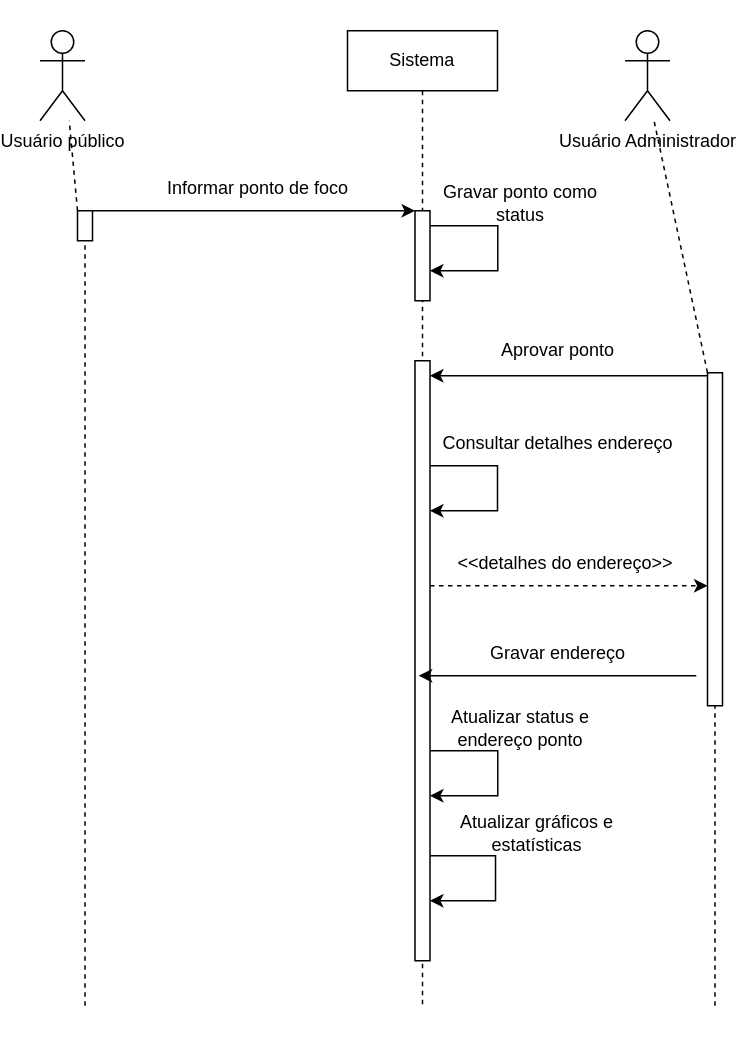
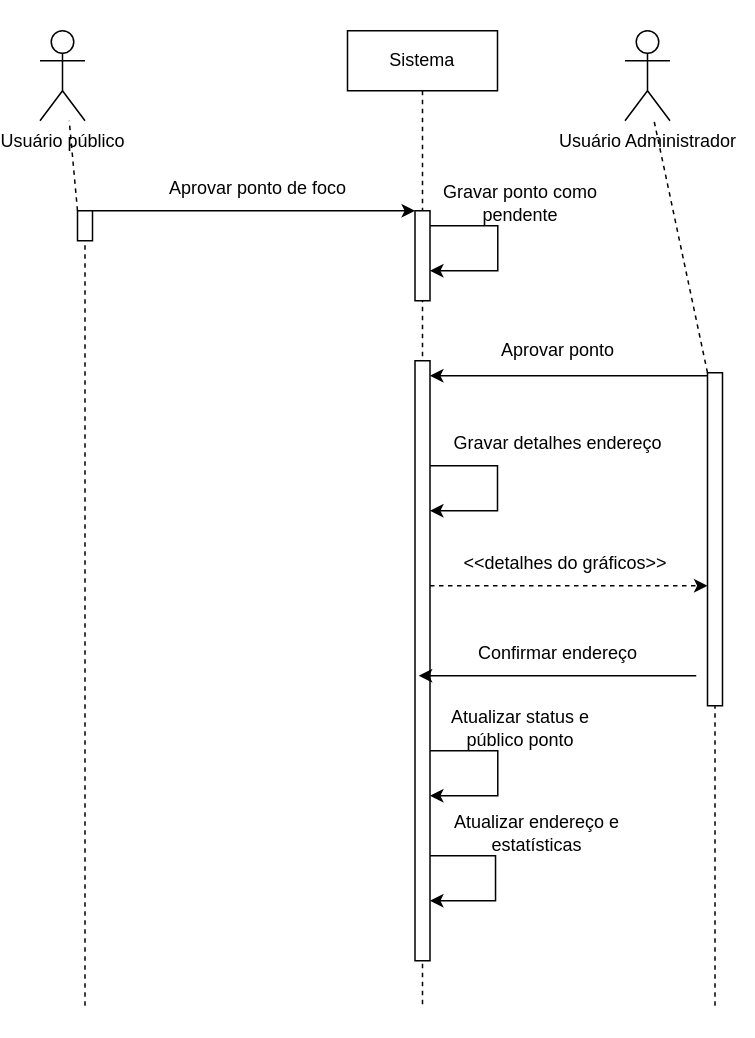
  <mxCell id="0" />
  <mxCell id="1" parent="0" />
  <mxCell id="2" value="Sistema" style="shape=umlLifeline;perimeter=lifelinePerimeter;whiteSpace=wrap;html=1;container=0;dropTarget=0;collapsible=0;recursiveResize=0;outlineConnect=0;portConstraint=eastwest;newEdgeStyle={&quot;edgeStyle&quot;:&quot;elbowEdgeStyle&quot;,&quot;elbow&quot;:&quot;vertical&quot;,&quot;curved&quot;:0,&quot;rounded&quot;:0};" parent="1" vertex="1"><mxGeometry x="225" y="20" width="100" height="650" as="geometry" /></mxCell>
  <mxCell id="3" value="" style="html=1;points=[];perimeter=orthogonalPerimeter;outlineConnect=0;targetShapes=umlLifeline;portConstraint=eastwest;newEdgeStyle={&quot;edgeStyle&quot;:&quot;elbowEdgeStyle&quot;,&quot;elbow&quot;:&quot;vertical&quot;,&quot;curved&quot;:0,&quot;rounded&quot;:0};" parent="2" vertex="1"><mxGeometry x="45" y="220" width="10" height="400" as="geometry" /></mxCell>
  <mxCell id="4" value="" style="edgeStyle=none;orthogonalLoop=1;jettySize=auto;html=1;rounded=0;" edge="1" parent="2"><mxGeometry width="100" relative="1" as="geometry"><mxPoint x="55" y="290" as="sourcePoint" /><mxPoint x="55" y="320" as="targetPoint" /><Array as="points"><mxPoint x="100" y="290" /><mxPoint x="100" y="320" /></Array></mxGeometry></mxCell>
  <mxCell id="5" value="" style="html=1;points=[];perimeter=orthogonalPerimeter;outlineConnect=0;targetShapes=umlLifeline;portConstraint=eastwest;newEdgeStyle={&quot;edgeStyle&quot;:&quot;elbowEdgeStyle&quot;,&quot;elbow&quot;:&quot;vertical&quot;,&quot;curved&quot;:0,&quot;rounded&quot;:0};" vertex="1" parent="2"><mxGeometry x="45" y="120" width="10" height="60" as="geometry" /></mxCell>
  <mxCell id="6" value="" style="edgeStyle=none;orthogonalLoop=1;jettySize=auto;html=1;rounded=0;" edge="1" parent="2" source="5" target="5"><mxGeometry width="100" relative="1" as="geometry"><mxPoint x="50" y="130" as="sourcePoint" /><mxPoint x="50" y="160" as="targetPoint" /><Array as="points"><mxPoint x="100.19" y="130" /><mxPoint x="100.19" y="160" /></Array></mxGeometry></mxCell>
  <mxCell id="7" value="" style="edgeStyle=none;orthogonalLoop=1;jettySize=auto;html=1;rounded=0;" edge="1" parent="2" source="3" target="3"><mxGeometry width="100" relative="1" as="geometry"><mxPoint x="53.5" y="550" as="sourcePoint" /><mxPoint x="53.5" y="580" as="targetPoint" /><Array as="points"><mxPoint x="98.69" y="550" /><mxPoint x="98.69" y="580" /></Array></mxGeometry></mxCell>
  <mxCell id="8" value="" style="edgeStyle=none;orthogonalLoop=1;jettySize=auto;html=1;rounded=0;" edge="1" parent="2" source="3" target="3"><mxGeometry width="100" relative="1" as="geometry"><mxPoint x="55" y="480" as="sourcePoint" /><mxPoint x="55" y="510" as="targetPoint" /><Array as="points"><mxPoint x="100.19" y="480" /><mxPoint x="100.19" y="510" /></Array></mxGeometry></mxCell>
  <mxCell id="9" value="Usuário público" style="shape=umlActor;verticalLabelPosition=bottom;verticalAlign=top;html=1;outlineConnect=0;" vertex="1" parent="1"><mxGeometry x="20" y="20" width="30" height="60" as="geometry" /></mxCell>
  <mxCell id="10" value="" style="endArrow=none;dashed=1;html=1;rounded=0;" edge="1" parent="1" source="20" target="9"><mxGeometry width="50" height="50" relative="1" as="geometry"><mxPoint x="50" y="410" as="sourcePoint" /><mxPoint x="45" y="160" as="targetPoint" /></mxGeometry></mxCell>
  <mxCell id="11" value="Usuário Administrador" style="shape=umlActor;verticalLabelPosition=bottom;verticalAlign=top;html=1;outlineConnect=0;" vertex="1" parent="1"><mxGeometry x="410" y="20" width="30" height="60" as="geometry" /></mxCell>
  <mxCell id="12" value="" style="endArrow=none;dashed=1;html=1;rounded=0;" edge="1" parent="1" target="11" source="22"><mxGeometry width="50" height="50" relative="1" as="geometry"><mxPoint x="470" y="410" as="sourcePoint" /><mxPoint x="465" y="160" as="targetPoint" /></mxGeometry></mxCell>
  <mxCell id="13" value="" style="edgeStyle=none;orthogonalLoop=1;jettySize=auto;html=1;rounded=0;" edge="1" parent="1" target="5"><mxGeometry width="100" relative="1" as="geometry"><mxPoint x="55" y="140" as="sourcePoint" /><mxPoint x="175" y="140" as="targetPoint" /><Array as="points" /></mxGeometry></mxCell>
- <mxCell id="14" value="Informar ponto de foco" style="text;html=1;align=center;verticalAlign=middle;resizable=0;points=[];autosize=1;strokeColor=none;fillColor=none;" vertex="1" parent="1"><mxGeometry x="95" y="110" width="140" height="30" as="geometry" /></mxCell>
- <mxCell id="15" value="Gravar ponto como status" style="text;html=1;align=center;verticalAlign=middle;whiteSpace=wrap;rounded=0;" vertex="1" parent="1"><mxGeometry x="288" y="120" width="105" height="30" as="geometry" /></mxCell>
+ <mxCell id="14" value="Aprovar ponto de foco" style="text;html=1;align=center;verticalAlign=middle;resizable=0;points=[];autosize=1;strokeColor=none;fillColor=none;" vertex="1" parent="1"><mxGeometry x="95" y="110" width="140" height="30" as="geometry" /></mxCell>
+ <mxCell id="15" value="Gravar ponto como pendente" style="text;html=1;align=center;verticalAlign=middle;whiteSpace=wrap;rounded=0;" vertex="1" parent="1"><mxGeometry x="288" y="120" width="105" height="30" as="geometry" /></mxCell>
  <mxCell id="16" value="" style="endArrow=classic;html=1;rounded=0;" edge="1" parent="1"><mxGeometry width="50" height="50" relative="1" as="geometry"><mxPoint x="475" y="250" as="sourcePoint" /><mxPoint x="280" y="250" as="targetPoint" /></mxGeometry></mxCell>
  <mxCell id="17" value="Aprovar ponto" style="text;html=1;align=center;verticalAlign=middle;resizable=0;points=[];autosize=1;strokeColor=none;fillColor=none;" vertex="1" parent="1"><mxGeometry x="315" y="218" width="100" height="30" as="geometry" /></mxCell>
- <mxCell id="18" value="Consultar detalhes endereço" style="text;html=1;align=center;verticalAlign=middle;resizable=0;points=[];autosize=1;strokeColor=none;fillColor=none;" vertex="1" parent="1"><mxGeometry x="275" y="280" width="180" height="30" as="geometry" /></mxCell>
+ <mxCell id="18" value="Gravar detalhes endereço" style="text;html=1;align=center;verticalAlign=middle;resizable=0;points=[];autosize=1;strokeColor=none;fillColor=none;" vertex="1" parent="1"><mxGeometry x="275" y="280" width="180" height="30" as="geometry" /></mxCell>
  <mxCell id="19" value="" style="endArrow=none;dashed=1;html=1;rounded=0;" edge="1" parent="1" target="20"><mxGeometry width="50" height="50" relative="1" as="geometry"><mxPoint x="50" y="670" as="sourcePoint" /><mxPoint x="50" y="80" as="targetPoint" /></mxGeometry></mxCell>
  <mxCell id="20" value="" style="html=1;points=[];perimeter=orthogonalPerimeter;outlineConnect=0;targetShapes=umlLifeline;portConstraint=eastwest;newEdgeStyle={&quot;edgeStyle&quot;:&quot;elbowEdgeStyle&quot;,&quot;elbow&quot;:&quot;vertical&quot;,&quot;curved&quot;:0,&quot;rounded&quot;:0};" vertex="1" parent="1"><mxGeometry x="45" y="140" width="10" height="20" as="geometry" /></mxCell>
  <mxCell id="21" value="" style="endArrow=none;dashed=1;html=1;rounded=0;" edge="1" parent="1" target="22"><mxGeometry width="50" height="50" relative="1" as="geometry"><mxPoint x="470" y="670" as="sourcePoint" /><mxPoint x="470" y="80" as="targetPoint" /></mxGeometry></mxCell>
  <mxCell id="22" value="" style="html=1;points=[];perimeter=orthogonalPerimeter;outlineConnect=0;targetShapes=umlLifeline;portConstraint=eastwest;newEdgeStyle={&quot;edgeStyle&quot;:&quot;elbowEdgeStyle&quot;,&quot;elbow&quot;:&quot;vertical&quot;,&quot;curved&quot;:0,&quot;rounded&quot;:0};" vertex="1" parent="1"><mxGeometry x="465" y="248" width="10" height="222" as="geometry" /></mxCell>
  <mxCell id="23" value="" style="edgeStyle=none;orthogonalLoop=1;jettySize=auto;html=1;rounded=0;dashed=1;" edge="1" parent="1"><mxGeometry width="100" relative="1" as="geometry"><mxPoint x="280" y="390" as="sourcePoint" /><mxPoint x="465" y="390" as="targetPoint" /><Array as="points" /></mxGeometry></mxCell>
- <mxCell id="24" value="&amp;lt;&amp;lt;detalhes do endereço&amp;gt;&amp;gt;" style="text;html=1;align=center;verticalAlign=middle;resizable=0;points=[];autosize=1;strokeColor=none;fillColor=none;" vertex="1" parent="1"><mxGeometry x="285" y="360" width="170" height="30" as="geometry" /></mxCell>
+ <mxCell id="24" value="&amp;lt;&amp;lt;detalhes do gráficos&amp;gt;&amp;gt;" style="text;html=1;align=center;verticalAlign=middle;resizable=0;points=[];autosize=1;strokeColor=none;fillColor=none;" vertex="1" parent="1"><mxGeometry x="285" y="360" width="170" height="30" as="geometry" /></mxCell>
  <mxCell id="25" value="" style="endArrow=classic;html=1;rounded=0;" edge="1" parent="1"><mxGeometry width="50" height="50" relative="1" as="geometry"><mxPoint x="457.5" y="450" as="sourcePoint" /><mxPoint x="272.5" y="450" as="targetPoint" /></mxGeometry></mxCell>
- <mxCell id="26" value="Gravar endereço" style="text;html=1;align=center;verticalAlign=middle;resizable=0;points=[];autosize=1;strokeColor=none;fillColor=none;" vertex="1" parent="1"><mxGeometry x="300" y="420" width="130" height="30" as="geometry" /></mxCell>
- <mxCell id="27" value="Atualizar status e endereço ponto" style="text;html=1;align=center;verticalAlign=middle;whiteSpace=wrap;rounded=0;" vertex="1" parent="1"><mxGeometry x="288" y="470" width="105" height="30" as="geometry" /></mxCell>
- <mxCell id="28" value="Atualizar gráficos e estatísticas" style="text;html=1;align=center;verticalAlign=middle;whiteSpace=wrap;rounded=0;" vertex="1" parent="1"><mxGeometry x="286.5" y="540" width="128.5" height="30" as="geometry" /></mxCell>
+ <mxCell id="26" value="Confirmar endereço" style="text;html=1;align=center;verticalAlign=middle;resizable=0;points=[];autosize=1;strokeColor=none;fillColor=none;" vertex="1" parent="1"><mxGeometry x="300" y="420" width="130" height="30" as="geometry" /></mxCell>
+ <mxCell id="27" value="Atualizar status e público ponto" style="text;html=1;align=center;verticalAlign=middle;whiteSpace=wrap;rounded=0;" vertex="1" parent="1"><mxGeometry x="288" y="470" width="105" height="30" as="geometry" /></mxCell>
+ <mxCell id="28" value="Atualizar endereço e estatísticas" style="text;html=1;align=center;verticalAlign=middle;whiteSpace=wrap;rounded=0;" vertex="1" parent="1"><mxGeometry x="286.5" y="540" width="128.5" height="30" as="geometry" /></mxCell>
